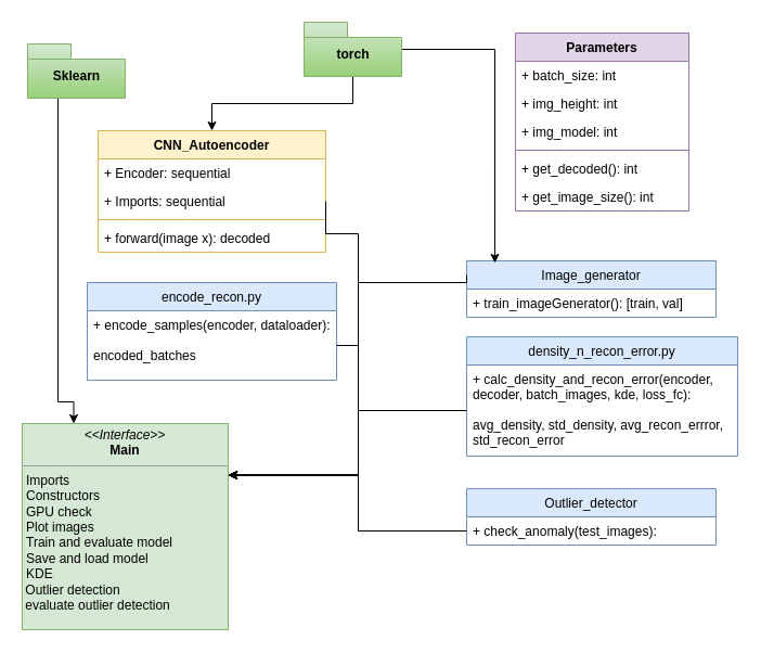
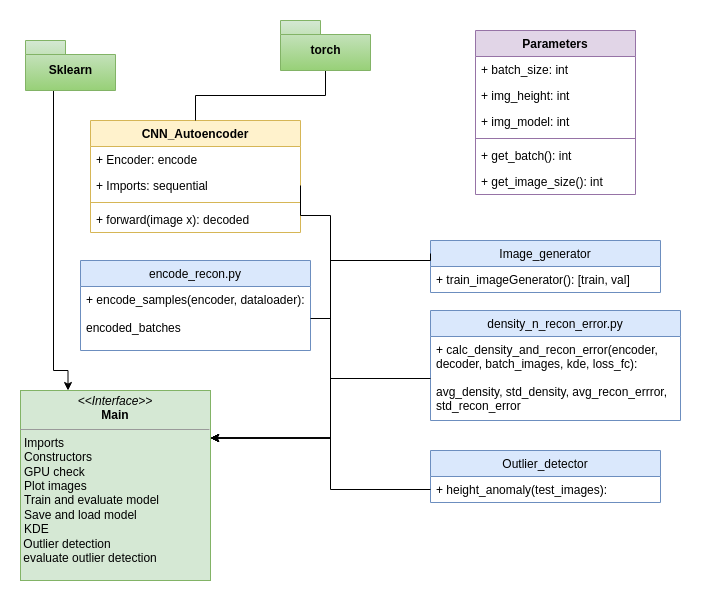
  <mxCell id="0" />
  <mxCell id="1" parent="0" />
  <mxCell id="2" value="CNN_Autoencoder" style="swimlane;fontStyle=1;align=center;verticalAlign=top;childLayout=stackLayout;horizontal=1;startSize=26;horizontalStack=0;resizeParent=1;resizeParentMax=0;resizeLast=0;collapsible=1;marginBottom=0;fillColor=#fff2cc;strokeColor=#d6b656;" parent="1" vertex="1"><mxGeometry x="90" y="120" width="210" height="112" as="geometry" /></mxCell>
- <mxCell id="3" value="+ Encoder: sequential" style="text;strokeColor=none;fillColor=none;align=left;verticalAlign=top;spacingLeft=4;spacingRight=4;overflow=hidden;rotatable=0;points=[[0,0.5],[1,0.5]];portConstraint=eastwest;" parent="2" vertex="1"><mxGeometry y="26" width="210" height="26" as="geometry" /></mxCell>
+ <mxCell id="3" value="+ Encoder: encode" style="text;strokeColor=none;fillColor=none;align=left;verticalAlign=top;spacingLeft=4;spacingRight=4;overflow=hidden;rotatable=0;points=[[0,0.5],[1,0.5]];portConstraint=eastwest;" parent="2" vertex="1"><mxGeometry y="26" width="210" height="26" as="geometry" /></mxCell>
  <mxCell id="4" value="+ Imports: sequential" style="text;strokeColor=none;fillColor=none;align=left;verticalAlign=top;spacingLeft=4;spacingRight=4;overflow=hidden;rotatable=0;points=[[0,0.5],[1,0.5]];portConstraint=eastwest;" parent="2" vertex="1"><mxGeometry y="52" width="210" height="26" as="geometry" /></mxCell>
  <mxCell id="5" value="" style="line;strokeWidth=1;fillColor=none;align=left;verticalAlign=middle;spacingTop=-1;spacingLeft=3;spacingRight=3;rotatable=0;labelPosition=right;points=[];portConstraint=eastwest;strokeColor=inherit;" parent="2" vertex="1"><mxGeometry y="78" width="210" height="8" as="geometry" /></mxCell>
  <mxCell id="6" value="+ forward(image x): decoded" style="text;strokeColor=none;fillColor=none;align=left;verticalAlign=top;spacingLeft=4;spacingRight=4;overflow=hidden;rotatable=0;points=[[0,0.5],[1,0.5]];portConstraint=eastwest;" parent="2" vertex="1"><mxGeometry y="86" width="210" height="26" as="geometry" /></mxCell>
  <mxCell id="7" value="Image_generator" style="swimlane;fontStyle=0;childLayout=stackLayout;horizontal=1;startSize=26;fillColor=#dae8fc;horizontalStack=0;resizeParent=1;resizeParentMax=0;resizeLast=0;collapsible=1;marginBottom=0;strokeColor=#6c8ebf;" parent="1" vertex="1"><mxGeometry x="430" y="240" width="230" height="52" as="geometry" /></mxCell>
  <mxCell id="8" value="+ train_imageGenerator(): [train, val]" style="text;strokeColor=none;fillColor=none;align=left;verticalAlign=top;spacingLeft=4;spacingRight=4;overflow=hidden;rotatable=0;points=[[0,0.5],[1,0.5]];portConstraint=eastwest;" parent="7" vertex="1"><mxGeometry y="26" width="230" height="26" as="geometry" /></mxCell>
  <mxCell id="9" value="Parameters" style="swimlane;fontStyle=1;align=center;verticalAlign=top;childLayout=stackLayout;horizontal=1;startSize=26;horizontalStack=0;resizeParent=1;resizeParentMax=0;resizeLast=0;collapsible=1;marginBottom=0;fillColor=#e1d5e7;strokeColor=#9673a6;" parent="1" vertex="1"><mxGeometry x="475" y="30" width="160" height="164" as="geometry"><mxRectangle x="610" y="260" width="110" height="30" as="alternateBounds" /></mxGeometry></mxCell>
  <mxCell id="10" value="+ batch_size: int" style="text;strokeColor=none;fillColor=none;align=left;verticalAlign=top;spacingLeft=4;spacingRight=4;overflow=hidden;rotatable=0;points=[[0,0.5],[1,0.5]];portConstraint=eastwest;" parent="9" vertex="1"><mxGeometry y="26" width="160" height="26" as="geometry" /></mxCell>
  <mxCell id="11" value="+ img_height: int" style="text;strokeColor=none;fillColor=none;align=left;verticalAlign=top;spacingLeft=4;spacingRight=4;overflow=hidden;rotatable=0;points=[[0,0.5],[1,0.5]];portConstraint=eastwest;" parent="9" vertex="1"><mxGeometry y="52" width="160" height="26" as="geometry" /></mxCell>
  <mxCell id="12" value="+ img_model: int" style="text;strokeColor=none;fillColor=none;align=left;verticalAlign=top;spacingLeft=4;spacingRight=4;overflow=hidden;rotatable=0;points=[[0,0.5],[1,0.5]];portConstraint=eastwest;" parent="9" vertex="1"><mxGeometry y="78" width="160" height="26" as="geometry" /></mxCell>
  <mxCell id="13" value="" style="line;strokeWidth=1;fillColor=none;align=left;verticalAlign=middle;spacingTop=-1;spacingLeft=3;spacingRight=3;rotatable=0;labelPosition=right;points=[];portConstraint=eastwest;strokeColor=inherit;" parent="9" vertex="1"><mxGeometry y="104" width="160" height="8" as="geometry" /></mxCell>
- <mxCell id="14" value="+ get_decoded(): int" style="text;strokeColor=none;fillColor=none;align=left;verticalAlign=top;spacingLeft=4;spacingRight=4;overflow=hidden;rotatable=0;points=[[0,0.5],[1,0.5]];portConstraint=eastwest;" parent="9" vertex="1"><mxGeometry y="112" width="160" height="26" as="geometry" /></mxCell>
+ <mxCell id="14" value="+ get_batch(): int" style="text;strokeColor=none;fillColor=none;align=left;verticalAlign=top;spacingLeft=4;spacingRight=4;overflow=hidden;rotatable=0;points=[[0,0.5],[1,0.5]];portConstraint=eastwest;" parent="9" vertex="1"><mxGeometry y="112" width="160" height="26" as="geometry" /></mxCell>
  <mxCell id="15" value="+ get_image_size(): int" style="text;strokeColor=none;fillColor=none;align=left;verticalAlign=top;spacingLeft=4;spacingRight=4;overflow=hidden;rotatable=0;points=[[0,0.5],[1,0.5]];portConstraint=eastwest;" parent="9" vertex="1"><mxGeometry y="138" width="160" height="26" as="geometry" /></mxCell>
  <mxCell id="16" style="edgeStyle=orthogonalEdgeStyle;rounded=0;orthogonalLoop=1;jettySize=auto;html=1;exitX=1;exitY=0.5;exitDx=0;exitDy=0;entryX=1;entryY=0.25;entryDx=0;entryDy=0;" parent="1" source="4" target="27" edge="1"><mxGeometry relative="1" as="geometry"><mxPoint x="295" y="480" as="targetPoint" /><Array as="points"><mxPoint x="300" y="215" /><mxPoint x="330" y="215" /><mxPoint x="330" y="438" /></Array></mxGeometry></mxCell>
  <mxCell id="17" style="edgeStyle=orthogonalEdgeStyle;rounded=0;orthogonalLoop=1;jettySize=auto;html=1;exitX=0;exitY=0.25;exitDx=0;exitDy=0;entryX=1;entryY=0.25;entryDx=0;entryDy=0;" parent="1" source="7" target="27" edge="1"><mxGeometry relative="1" as="geometry"><mxPoint x="410" y="335" as="sourcePoint" /><mxPoint x="295" y="480" as="targetPoint" /><Array as="points"><mxPoint x="430" y="260" /><mxPoint x="330" y="260" /><mxPoint x="330" y="438" /></Array></mxGeometry></mxCell>
  <mxCell id="18" value="density_n_recon_error.py" style="swimlane;fontStyle=0;childLayout=stackLayout;horizontal=1;startSize=26;fillColor=#dae8fc;horizontalStack=0;resizeParent=1;resizeParentMax=0;resizeLast=0;collapsible=1;marginBottom=0;strokeColor=#6c8ebf;" parent="1" vertex="1"><mxGeometry x="430" y="310" width="250" height="110" as="geometry" /></mxCell>
  <mxCell id="19" value="+ calc_density_and_recon_error(encoder, &#10;decoder, batch_images, kde, loss_fc): &#10;&#10;avg_density, std_density, avg_recon_errror,&#10;std_recon_error&#10;" style="text;strokeColor=none;fillColor=none;align=left;verticalAlign=top;spacingLeft=4;spacingRight=4;overflow=hidden;rotatable=0;points=[[0,0.5],[1,0.5]];portConstraint=eastwest;" parent="18" vertex="1"><mxGeometry y="26" width="250" height="84" as="geometry" /></mxCell>
  <mxCell id="20" value="Outlier_detector" style="swimlane;fontStyle=0;childLayout=stackLayout;horizontal=1;startSize=26;fillColor=#dae8fc;horizontalStack=0;resizeParent=1;resizeParentMax=0;resizeLast=0;collapsible=1;marginBottom=0;strokeColor=#6c8ebf;" parent="1" vertex="1"><mxGeometry x="430" y="450" width="230" height="52" as="geometry" /></mxCell>
- <mxCell id="21" value="+ check_anomaly(test_images): " style="text;strokeColor=none;fillColor=none;align=left;verticalAlign=top;spacingLeft=4;spacingRight=4;overflow=hidden;rotatable=0;points=[[0,0.5],[1,0.5]];portConstraint=eastwest;" parent="20" vertex="1"><mxGeometry y="26" width="230" height="26" as="geometry" /></mxCell>
- <mxCell id="22" style="edgeStyle=orthogonalEdgeStyle;rounded=0;orthogonalLoop=1;jettySize=auto;html=1;exitX=0.5;exitY=1;exitDx=0;exitDy=0;exitPerimeter=0;" parent="1" source="24" target="2" edge="1"><mxGeometry relative="1" as="geometry" /></mxCell>
- <mxCell id="23" style="edgeStyle=orthogonalEdgeStyle;rounded=0;orthogonalLoop=1;jettySize=auto;html=1;entryX=0.113;entryY=0.038;entryDx=0;entryDy=0;entryPerimeter=0;" parent="1" source="24" target="7" edge="1"><mxGeometry relative="1" as="geometry" /></mxCell>
+ <mxCell id="21" value="+ height_anomaly(test_images): " style="text;strokeColor=none;fillColor=none;align=left;verticalAlign=top;spacingLeft=4;spacingRight=4;overflow=hidden;rotatable=0;points=[[0,0.5],[1,0.5]];portConstraint=eastwest;" parent="20" vertex="1"><mxGeometry y="26" width="230" height="26" as="geometry" /></mxCell>
+ <mxCell id="22" style="edgeStyle=orthogonalEdgeStyle;rounded=0;orthogonalLoop=1;jettySize=auto;html=1;exitX=0.5;exitY=1;exitDx=0;exitDy=0;exitPerimeter=0;endArrow=none;" parent="1" source="24" target="2" edge="1"><mxGeometry relative="1" as="geometry" /></mxCell>
  <mxCell id="24" value="torch" style="shape=folder;fontStyle=1;spacingTop=10;tabWidth=40;tabHeight=14;tabPosition=left;html=1;fillColor=#d5e8d4;strokeColor=#82b366;gradientColor=#97d077;" parent="1" vertex="1"><mxGeometry x="280" y="20" width="90" height="50" as="geometry" /></mxCell>
  <mxCell id="25" value="encode_recon.py" style="swimlane;fontStyle=0;childLayout=stackLayout;horizontal=1;startSize=26;fillColor=#dae8fc;horizontalStack=0;resizeParent=1;resizeParentMax=0;resizeLast=0;collapsible=1;marginBottom=0;strokeColor=#6c8ebf;" vertex="1" parent="1"><mxGeometry x="80" y="260" width="230" height="90" as="geometry" /></mxCell>
  <mxCell id="26" value="+ encode_samples(encoder, dataloader): &#10;&#10;encoded_batches&#10;" style="text;strokeColor=none;fillColor=none;align=left;verticalAlign=top;spacingLeft=4;spacingRight=4;overflow=hidden;rotatable=0;points=[[0,0.5],[1,0.5]];portConstraint=eastwest;" vertex="1" parent="25"><mxGeometry y="26" width="230" height="64" as="geometry" /></mxCell>
  <mxCell id="27" value="&lt;p style=&quot;margin:0px;margin-top:4px;text-align:center;&quot;&gt;&lt;i&gt;&amp;lt;&amp;lt;Interface&amp;gt;&amp;gt;&lt;/i&gt;&lt;br&gt;&lt;b&gt;Main&lt;/b&gt;&lt;br&gt;&lt;/p&gt;&lt;hr size=&quot;1&quot;&gt;&lt;p style=&quot;margin:0px;margin-left:4px;&quot;&gt;Imports&lt;/p&gt;&lt;p style=&quot;margin:0px;margin-left:4px;&quot;&gt;Constructors&lt;/p&gt;&lt;p style=&quot;margin:0px;margin-left:4px;&quot;&gt;GPU check&lt;/p&gt;&lt;p style=&quot;margin:0px;margin-left:4px;&quot;&gt;Plot images&lt;/p&gt;&lt;p style=&quot;margin:0px;margin-left:4px;&quot;&gt;Train and evaluate model&lt;br&gt;&lt;/p&gt;&lt;p style=&quot;margin:0px;margin-left:4px;&quot;&gt;Save and load model&lt;/p&gt;&lt;p style=&quot;margin:0px;margin-left:4px;&quot;&gt;KDE&lt;/p&gt;&lt;div&gt;&amp;nbsp;Outlier detection&lt;/div&gt;&lt;div&gt;&amp;nbsp;evaluate outlier detection&lt;br&gt;&lt;/div&gt;" style="verticalAlign=top;align=left;overflow=fill;fontSize=12;fontFamily=Helvetica;html=1;fillColor=#d5e8d4;strokeColor=#82b366;" vertex="1" parent="1"><mxGeometry x="20" y="390" width="190" height="190" as="geometry" /></mxCell>
  <mxCell id="28" style="edgeStyle=orthogonalEdgeStyle;rounded=0;orthogonalLoop=1;jettySize=auto;html=1;exitX=0;exitY=0.5;exitDx=0;exitDy=0;entryX=1;entryY=0.25;entryDx=0;entryDy=0;" edge="1" parent="1" source="19" target="27"><mxGeometry relative="1" as="geometry"><Array as="points"><mxPoint x="330" y="378" /><mxPoint x="330" y="438" /></Array></mxGeometry></mxCell>
  <mxCell id="29" style="edgeStyle=orthogonalEdgeStyle;rounded=0;orthogonalLoop=1;jettySize=auto;html=1;exitX=1;exitY=0.5;exitDx=0;exitDy=0;entryX=1;entryY=0.25;entryDx=0;entryDy=0;" edge="1" parent="1" source="26" target="27"><mxGeometry relative="1" as="geometry" /></mxCell>
  <mxCell id="30" style="edgeStyle=orthogonalEdgeStyle;rounded=0;orthogonalLoop=1;jettySize=auto;html=1;exitX=0.25;exitY=1;exitDx=0;exitDy=0;exitPerimeter=0;entryX=0.25;entryY=0;entryDx=0;entryDy=0;" edge="1" parent="1" source="31" target="27"><mxGeometry relative="1" as="geometry"><Array as="points"><mxPoint x="53" y="370" /><mxPoint x="68" y="370" /></Array></mxGeometry></mxCell>
  <mxCell id="31" value="Sklearn" style="shape=folder;fontStyle=1;spacingTop=10;tabWidth=40;tabHeight=14;tabPosition=left;html=1;fillColor=#d5e8d4;strokeColor=#82b366;gradientColor=#97d077;" vertex="1" parent="1"><mxGeometry x="25" y="40" width="90" height="50" as="geometry" /></mxCell>
  <mxCell id="32" style="edgeStyle=orthogonalEdgeStyle;rounded=0;orthogonalLoop=1;jettySize=auto;html=1;exitX=0;exitY=0.5;exitDx=0;exitDy=0;entryX=1;entryY=0.25;entryDx=0;entryDy=0;" edge="1" parent="1" source="21" target="27"><mxGeometry relative="1" as="geometry"><Array as="points"><mxPoint x="330" y="489" /><mxPoint x="330" y="438" /></Array></mxGeometry></mxCell>
